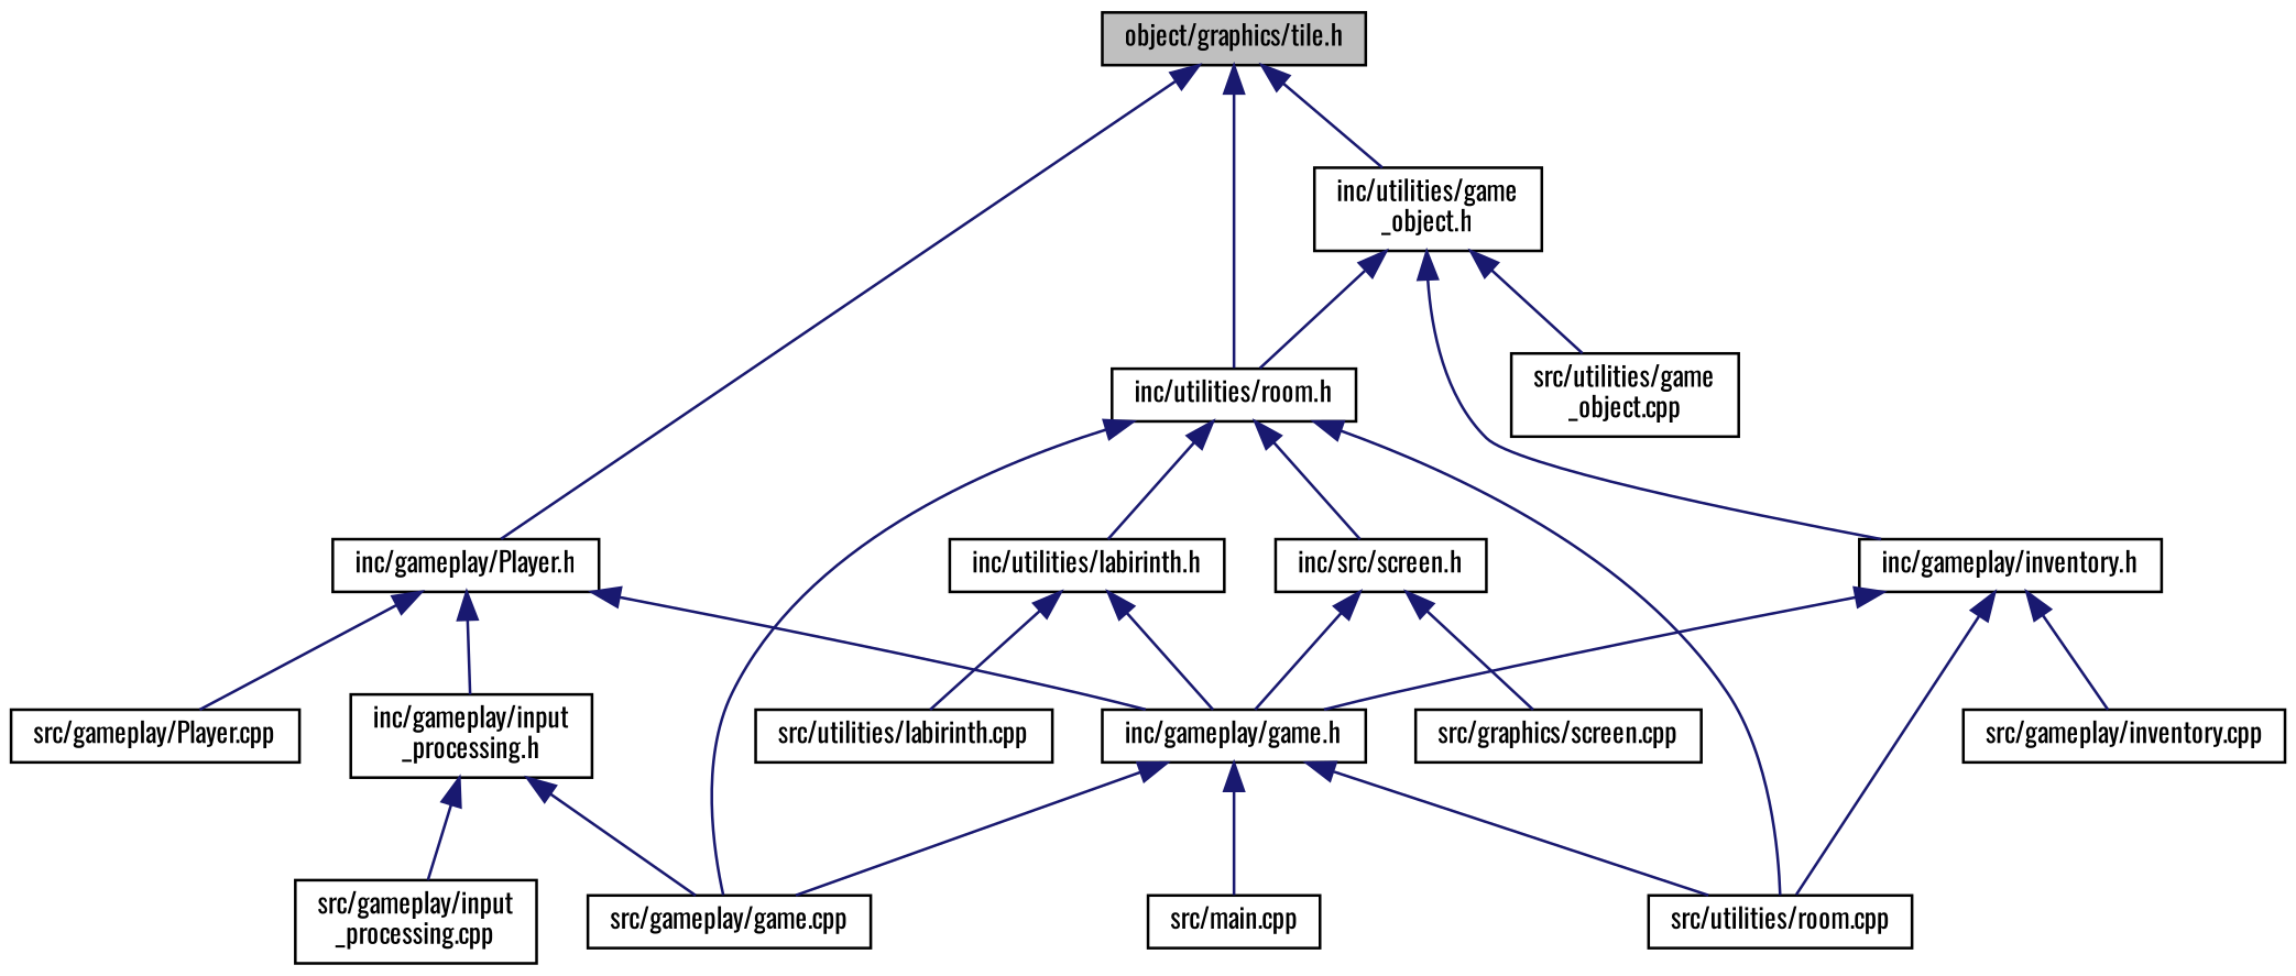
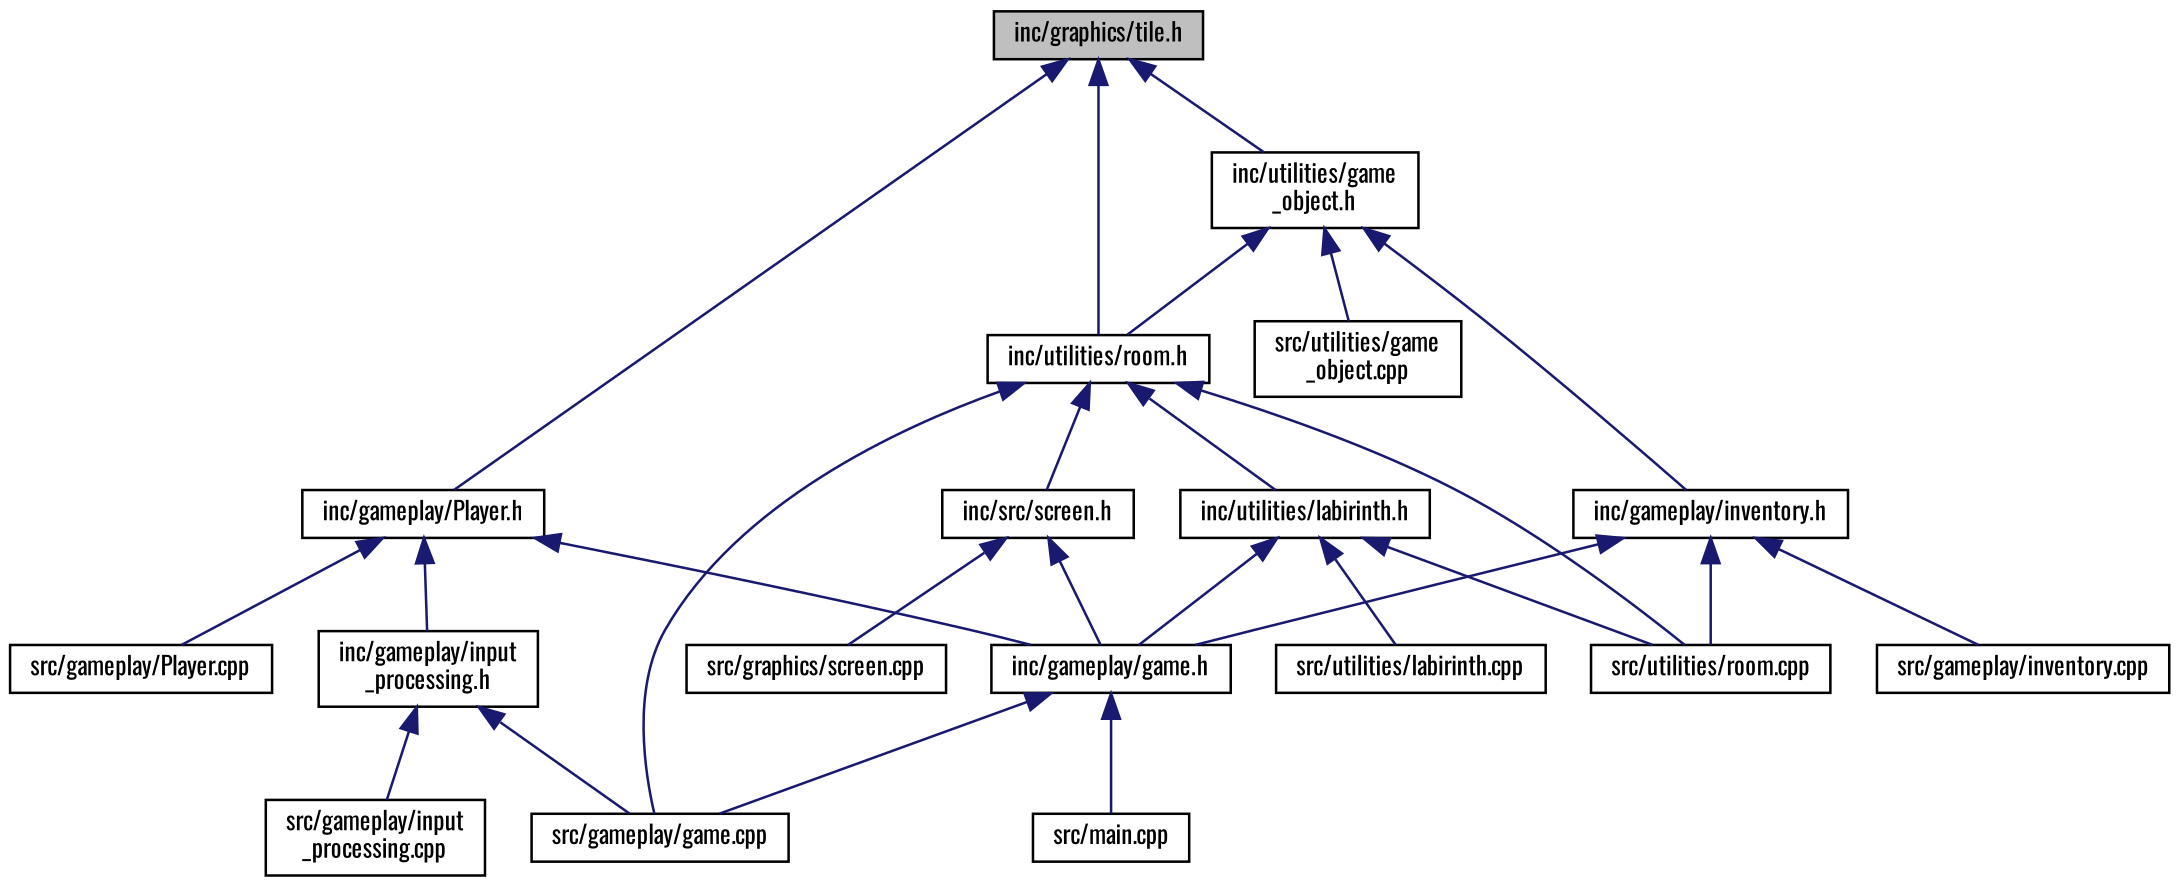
  digraph {
    fontname=Oswald
    node [color=black fillcolor=white fontname=Oswald fontsize=10 shape=record style=filled]
    edge [color=midnightblue dir=back fontname=Oswald fontsize=10 labelfontname=Helvetica labelfontsize=10 style=solid]
-   n1 [fillcolor=grey75 fontcolor=black height=0.2 label="object/graphics/tile.h" width=0.4]
+   n1 [fillcolor=grey75 fontcolor=black height=0.2 label="inc/graphics/tile.h" width=0.4]
    n2 [height=0.2 label="inc/gameplay/Player.h" width=0.4]
    n3 [height=0.2 label="inc/utilities/game\l_object.h" width=0.4]
    n4 [height=0.2 label="inc/utilities/room.h" width=0.4]
    n5 [height=0.2 label="src/gameplay/Player.cpp" width=0.4]
    n6 [height=0.2 label="inc/gameplay/game.h" width=0.4]
    n7 [height=0.2 label="inc/gameplay/input\l_processing.h" width=0.4]
    n8 [height=0.2 label="src/utilities/game\l_object.cpp" width=0.4]
    n9 [height=0.2 label="inc/gameplay/inventory.h" width=0.4]
    n10 [height=0.2 label="src/gameplay/game.cpp" width=0.4]
    n11 [height=0.2 label="src/utilities/room.cpp" width=0.4]
    n12 [height=0.2 label="inc/src/screen.h" width=0.4]
    n13 [height=0.2 label="inc/utilities/labirinth.h" width=0.4]
    n14 [height=0.2 label="src/main.cpp" width=0.4]
    n15 [height=0.2 label="src/gameplay/input\l_processing.cpp" width=0.4]
    n16 [height=0.2 label="src/gameplay/inventory.cpp" width=0.4]
    n17 [height=0.2 label="src/graphics/screen.cpp" width=0.4]
    n18 [height=0.2 label="src/utilities/labirinth.cpp" width=0.4]
    n1 -> n2
    n1 -> n3
    n1 -> n4
    n2 -> n5
    n2 -> n6
    n2 -> n7
    n3 -> n4
    n3 -> n8
    n3 -> n9
    n4 -> n10
    n4 -> n11
    n4 -> n12
    n4 -> n13
    n6 -> n10
-   n6 -> n11
+   n13 -> n11
    n6 -> n14
    n7 -> n10
    n7 -> n15
    n9 -> n6
    n9 -> n11
    n9 -> n16
    n12 -> n6
    n12 -> n17
    n13 -> n6
    n13 -> n18
  }
